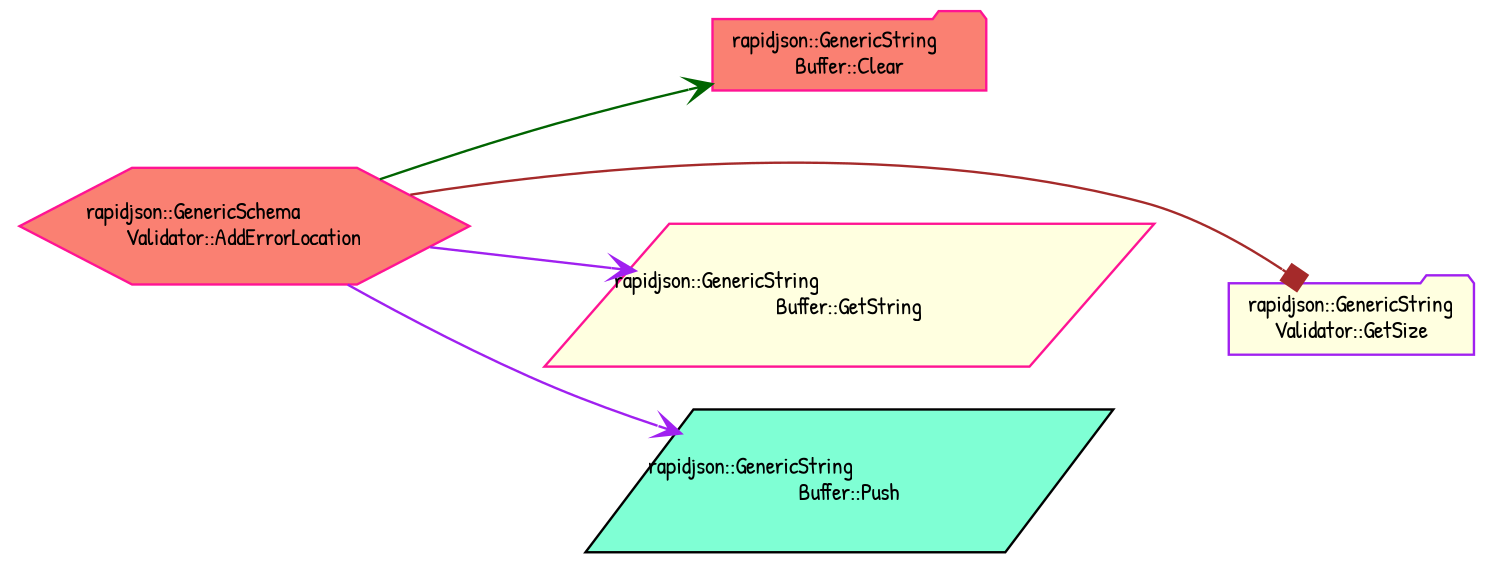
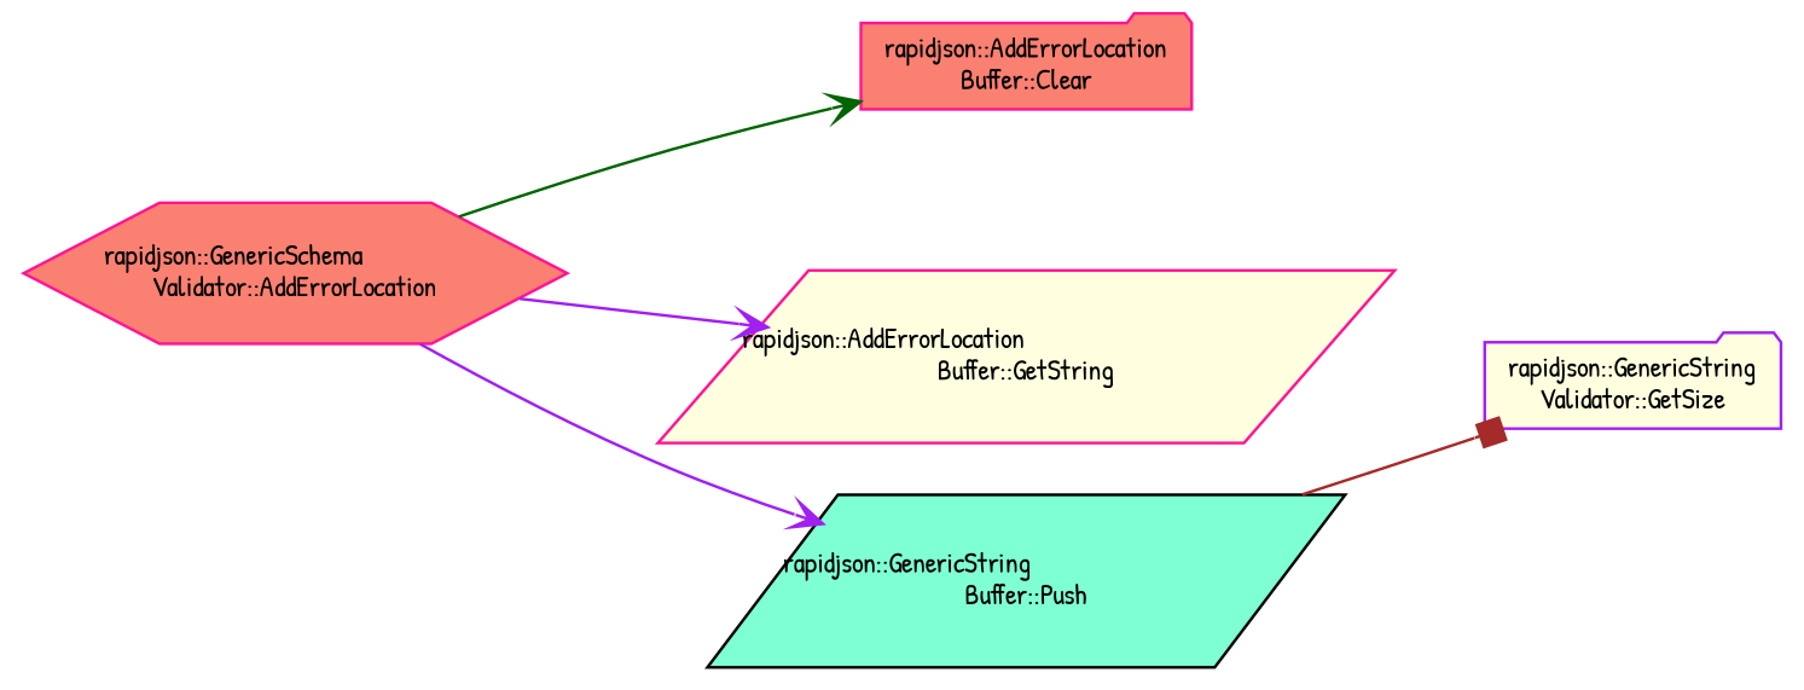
  digraph {
    fontname="Patrick Hand"
    rankdir=LR
    node [color=deeppink fillcolor=salmon fontname="Patrick Hand" fontsize=10 shape=folder style=filled]
    edge [arrowhead=vee color=purple fontname="Patrick Hand" fontsize=10 labelfontname=Helvetica labelfontsize=10 style=solid]
    n1 [fontcolor=black height=0.2 label="rapidjson::GenericSchema\lValidator::AddErrorLocation" shape=hexagon width=0.4]
-   n2 [height=0.2 label="rapidjson::GenericString\lBuffer::Clear" width=0.4]
+   n2 [height=0.2 label="rapidjson::AddErrorLocation\lBuffer::Clear" width=0.4]
    n3 [color=purple fillcolor=lightyellow height=0.2 label="rapidjson::GenericString\lValidator::GetSize" width=0.4]
-   n4 [fillcolor=lightyellow height=0.2 label="rapidjson::GenericString\lBuffer::GetString" shape=parallelogram width=0.4]
+   n4 [fillcolor=lightyellow height=0.2 label="rapidjson::AddErrorLocation\lBuffer::GetString" shape=parallelogram width=0.4]
    n5 [color=black fillcolor=aquamarine height=0.2 label="rapidjson::GenericString\lBuffer::Push" shape=parallelogram width=0.4]
    n1 -> n2 [color=darkgreen]
-   n1 -> n3 [arrowhead=box color=brown]
+   n5 -> n3 [arrowhead=box color=brown]
    n1 -> n4
    n1 -> n5
  }
